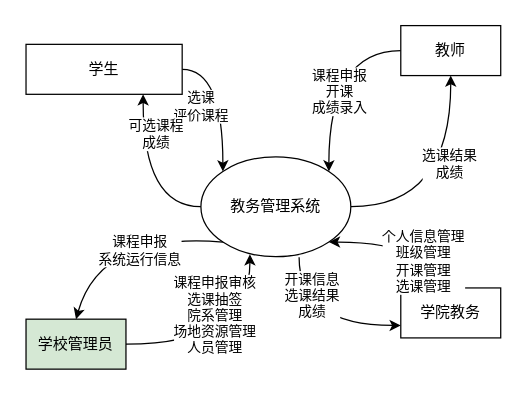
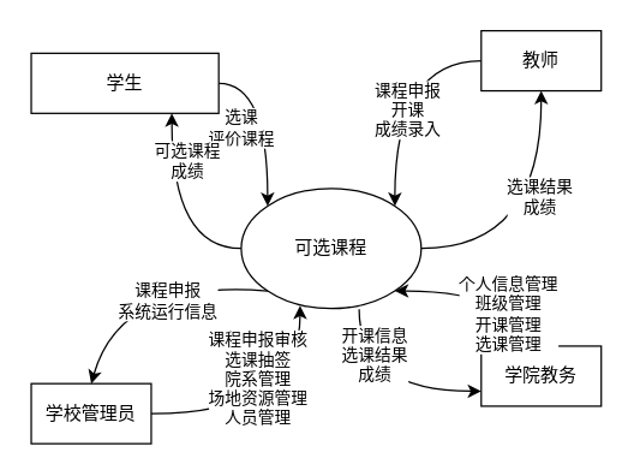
  <mxCell id="0" />
  <mxCell id="1" parent="0" />
  <mxCell id="2" style="edgeStyle=orthogonalEdgeStyle;rounded=0;orthogonalLoop=1;jettySize=auto;html=1;exitX=1;exitY=0.5;exitDx=0;exitDy=0;entryX=0;entryY=0;entryDx=0;entryDy=0;curved=1;fontFamily=宋体-简;" parent="1" source="4" target="9" edge="1"><mxGeometry relative="1" as="geometry" /></mxCell>
  <mxCell id="3" value="选课&lt;div&gt;评价课程&lt;/div&gt;" style="edgeLabel;html=1;align=center;verticalAlign=middle;resizable=0;points=[];fontFamily=宋体-简;" parent="2" vertex="1" connectable="0"><mxGeometry x="0.323" y="-10" relative="1" as="geometry"><mxPoint x="-8" y="-14" as="offset" /></mxGeometry></mxCell>
  <mxCell id="4" value="学生" style="rounded=0;whiteSpace=wrap;html=1;fontFamily=宋体-简;" parent="1" vertex="1"><mxGeometry x="20" y="35" width="125" height="40" as="geometry" /></mxCell>
  <mxCell id="5" style="edgeStyle=orthogonalEdgeStyle;rounded=0;orthogonalLoop=1;jettySize=auto;html=1;exitX=0;exitY=0.5;exitDx=0;exitDy=0;entryX=0.75;entryY=1;entryDx=0;entryDy=0;curved=1;fontFamily=宋体-简;" parent="1" source="9" target="4" edge="1"><mxGeometry relative="1" as="geometry" /></mxCell>
  <mxCell id="6" value="可选课程&lt;div&gt;成绩&lt;/div&gt;" style="edgeLabel;html=1;align=center;verticalAlign=middle;resizable=0;points=[];fontFamily=宋体-简;" parent="5" vertex="1" connectable="0"><mxGeometry x="0.116" y="-1" relative="1" as="geometry"><mxPoint x="9" y="-29" as="offset" /></mxGeometry></mxCell>
  <mxCell id="7" style="edgeStyle=orthogonalEdgeStyle;rounded=0;orthogonalLoop=1;jettySize=auto;html=1;exitX=1;exitY=0.5;exitDx=0;exitDy=0;entryX=0.5;entryY=1;entryDx=0;entryDy=0;curved=1;fontFamily=宋体-简;" parent="1" source="9" target="12" edge="1"><mxGeometry relative="1" as="geometry" /></mxCell>
  <mxCell id="8" value="选课结果&lt;div&gt;&lt;div&gt;成绩&lt;/div&gt;&lt;/div&gt;" style="edgeLabel;html=1;align=center;verticalAlign=middle;resizable=0;points=[];fontFamily=宋体-简;" parent="7" vertex="1" connectable="0"><mxGeometry x="-0.055" y="2" relative="1" as="geometry"><mxPoint y="-28" as="offset" /></mxGeometry></mxCell>
- <mxCell id="9" value="教务管理系统" style="ellipse;whiteSpace=wrap;html=1;fontFamily=宋体-简;" parent="1" vertex="1"><mxGeometry x="160" y="125" width="120" height="80" as="geometry" /></mxCell>
+ <mxCell id="9" value="可选课程" style="ellipse;whiteSpace=wrap;html=1;fontFamily=宋体-简;" parent="1" vertex="1"><mxGeometry x="160" y="125" width="120" height="80" as="geometry" /></mxCell>
  <mxCell id="10" style="edgeStyle=orthogonalEdgeStyle;rounded=0;orthogonalLoop=1;jettySize=auto;html=1;exitX=0;exitY=0.5;exitDx=0;exitDy=0;entryX=1;entryY=0;entryDx=0;entryDy=0;curved=1;fontFamily=宋体-简;" parent="1" source="12" target="9" edge="1"><mxGeometry relative="1" as="geometry" /></mxCell>
  <mxCell id="11" value="&lt;div&gt;课程申报&lt;/div&gt;&lt;div&gt;开课&lt;/div&gt;&lt;div&gt;成绩录入&lt;/div&gt;" style="edgeLabel;html=1;align=center;verticalAlign=middle;resizable=0;points=[];fontFamily=宋体-简;" parent="10" vertex="1" connectable="0"><mxGeometry x="0.133" y="8" relative="1" as="geometry"><mxPoint y="3" as="offset" /></mxGeometry></mxCell>
  <mxCell id="12" value="教师" style="rounded=0;whiteSpace=wrap;html=1;fontFamily=宋体-简;" parent="1" vertex="1"><mxGeometry x="320" y="20" width="80" height="40" as="geometry" /></mxCell>
  <mxCell id="13" value="学院教务" style="rounded=0;whiteSpace=wrap;html=1;fontFamily=宋体-简;" parent="1" vertex="1"><mxGeometry x="320" y="230" width="80" height="40" as="geometry" /></mxCell>
  <mxCell id="14" style="edgeStyle=orthogonalEdgeStyle;rounded=0;orthogonalLoop=1;jettySize=auto;html=1;exitX=1;exitY=0.5;exitDx=0;exitDy=0;curved=1;fontFamily=宋体-简;entryX=0.327;entryY=0.976;entryDx=0;entryDy=0;entryPerimeter=0;" parent="1" source="16" target="9" edge="1"><mxGeometry relative="1" as="geometry" /></mxCell>
  <mxCell id="15" value="&lt;div&gt;课程申报审核&lt;/div&gt;&lt;div&gt;选课抽签&lt;br&gt;&lt;/div&gt;&lt;div&gt;院系管理&lt;/div&gt;&lt;div&gt;场地资源管理&lt;/div&gt;人员管理" style="edgeLabel;html=1;align=center;verticalAlign=middle;resizable=0;points=[];fontFamily=宋体-简;" parent="14" vertex="1" connectable="0"><mxGeometry x="0.261" y="1" relative="1" as="geometry"><mxPoint x="-28" y="-15" as="offset" /></mxGeometry></mxCell>
- <mxCell id="16" value="学校管理员" style="rounded=0;whiteSpace=wrap;html=1;fontFamily=宋体-简;fillColor=#d5e8d4;" parent="1" vertex="1"><mxGeometry x="20" y="255" width="80" height="40" as="geometry" /></mxCell>
+ <mxCell id="16" value="学校管理员" style="rounded=0;whiteSpace=wrap;html=1;fontFamily=宋体-简;" parent="1" vertex="1"><mxGeometry x="20" y="255" width="80" height="40" as="geometry" /></mxCell>
  <mxCell id="17" style="edgeStyle=orthogonalEdgeStyle;rounded=0;orthogonalLoop=1;jettySize=auto;html=1;exitX=0.655;exitY=1.005;exitDx=0;exitDy=0;entryX=0;entryY=0.75;entryDx=0;entryDy=0;curved=1;exitPerimeter=0;fontFamily=宋体-简;" parent="1" source="9" target="13" edge="1"><mxGeometry relative="1" as="geometry" /></mxCell>
  <mxCell id="18" value="&lt;div&gt;开课信息&lt;/div&gt;选课结果&lt;div&gt;成绩&lt;/div&gt;" style="edgeLabel;html=1;align=center;verticalAlign=middle;resizable=0;points=[];fontFamily=宋体-简;" parent="17" vertex="1" connectable="0"><mxGeometry x="-0.26" y="1" relative="1" as="geometry"><mxPoint x="9" y="-20" as="offset" /></mxGeometry></mxCell>
  <mxCell id="19" value="" style="curved=1;endArrow=classic;html=1;rounded=0;entryX=0.5;entryY=0;entryDx=0;entryDy=0;exitX=0;exitY=1;exitDx=0;exitDy=0;fontFamily=宋体-简;" parent="1" source="9" target="16" edge="1"><mxGeometry width="50" height="50" relative="1" as="geometry"><mxPoint x="120" y="195" as="sourcePoint" /><mxPoint x="210" y="155" as="targetPoint" /><Array as="points"><mxPoint x="80" y="185" /></Array></mxGeometry></mxCell>
  <mxCell id="20" value="课程申报&lt;div&gt;系统运行信息&lt;/div&gt;" style="edgeLabel;html=1;align=center;verticalAlign=middle;resizable=0;points=[];fontFamily=宋体-简;" parent="19" vertex="1" connectable="0"><mxGeometry x="-0.223" y="12" relative="1" as="geometry"><mxPoint as="offset" /></mxGeometry></mxCell>
  <mxCell id="21" value="" style="curved=1;endArrow=classic;html=1;rounded=0;entryX=1;entryY=1;entryDx=0;entryDy=0;exitX=0.5;exitY=0;exitDx=0;exitDy=0;fontFamily=宋体-简;" parent="1" source="13" target="9" edge="1"><mxGeometry width="50" height="50" relative="1" as="geometry"><mxPoint x="340" y="215" as="sourcePoint" /><mxPoint x="390" y="165" as="targetPoint" /><Array as="points"><mxPoint x="340" y="193" /></Array></mxGeometry></mxCell>
  <mxCell id="22" value="&lt;div&gt;个人信息管理&lt;br&gt;&lt;/div&gt;&lt;span style=&quot;&quot;&gt;&lt;div&gt;班级管理&lt;span style=&quot;&quot;&gt;&lt;br&gt;&lt;/span&gt;&lt;/div&gt;开课管理&lt;/span&gt;&lt;div style=&quot;&quot;&gt;选课管理&lt;/div&gt;" style="edgeLabel;html=1;align=center;verticalAlign=middle;resizable=0;points=[];fontFamily=宋体-简;" parent="21" vertex="1" connectable="0"><mxGeometry x="-0.247" y="15" relative="1" as="geometry"><mxPoint as="offset" /></mxGeometry></mxCell>
